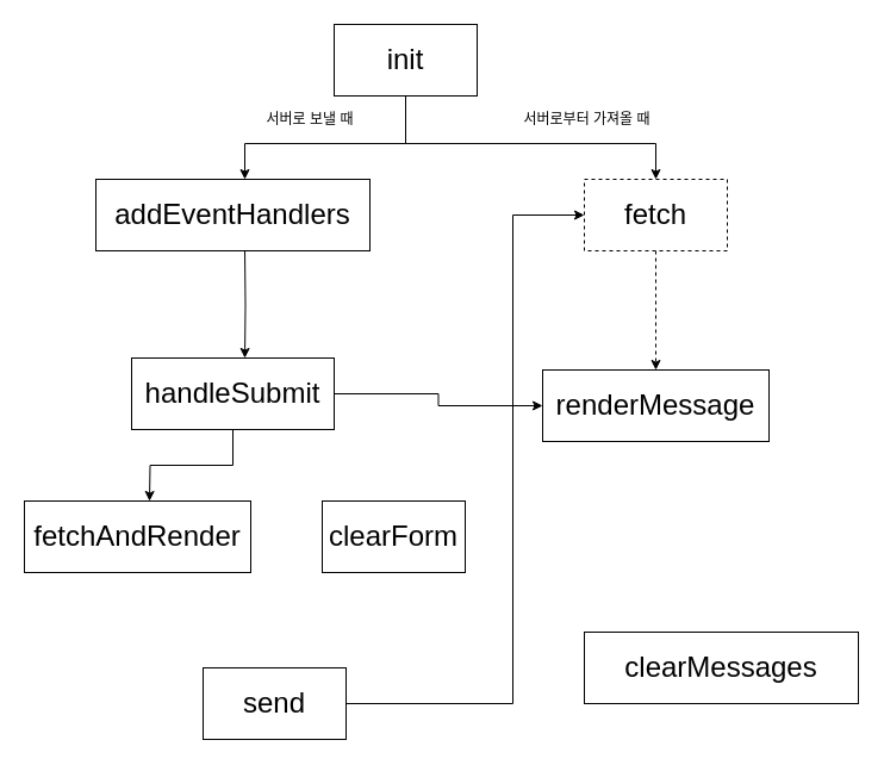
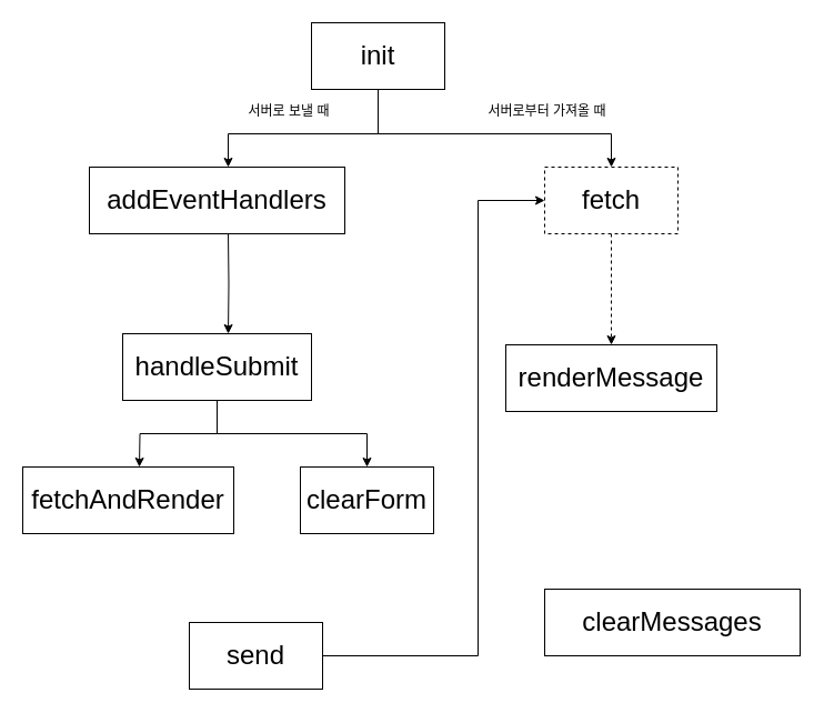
  <mxCell id="0" />
  <mxCell id="1" parent="0" />
  <mxCell id="2" style="edgeStyle=orthogonalEdgeStyle;rounded=0;orthogonalLoop=1;jettySize=auto;html=1;" parent="1" source="4" edge="1"><mxGeometry relative="1" as="geometry"><mxPoint x="205" y="150" as="targetPoint" /><Array as="points"><mxPoint x="340" y="120" /><mxPoint x="205" y="120" /></Array></mxGeometry></mxCell>
  <mxCell id="3" style="edgeStyle=orthogonalEdgeStyle;rounded=0;orthogonalLoop=1;jettySize=auto;html=1;" parent="1" source="4" target="10" edge="1"><mxGeometry relative="1" as="geometry"><Array as="points"><mxPoint x="340" y="120" /><mxPoint x="550" y="120" /></Array></mxGeometry></mxCell>
  <mxCell id="4" value="&lt;font style=&quot;font-size: 24px&quot;&gt;init&lt;/font&gt;" style="rounded=0;whiteSpace=wrap;html=1;" parent="1" vertex="1"><mxGeometry x="280" y="20" width="120" height="60" as="geometry" /></mxCell>
  <mxCell id="5" value="&lt;font style=&quot;font-size: 24px&quot;&gt;clearMessages&lt;/font&gt;" style="rounded=0;whiteSpace=wrap;html=1;" parent="1" vertex="1"><mxGeometry x="490" y="530" width="230" height="60" as="geometry" /></mxCell>
  <mxCell id="6" value="&lt;font style=&quot;font-size: 24px&quot;&gt;clearForm&lt;/font&gt;" style="rounded=0;whiteSpace=wrap;html=1;" parent="1" vertex="1"><mxGeometry x="270" y="420" width="120" height="60" as="geometry" /></mxCell>
  <mxCell id="7" style="edgeStyle=orthogonalEdgeStyle;rounded=0;orthogonalLoop=1;jettySize=auto;html=1;entryX=0.559;entryY=0;entryDx=0;entryDy=0;entryPerimeter=0;" parent="1" target="16" edge="1"><mxGeometry relative="1" as="geometry"><mxPoint x="205.03" y="210" as="sourcePoint" /><mxPoint x="205" y="270" as="targetPoint" /></mxGeometry></mxCell>
  <mxCell id="8" value="&lt;font style=&quot;font-size: 24px&quot;&gt;addEventHandlers&lt;/font&gt;" style="rounded=0;whiteSpace=wrap;html=1;" parent="1" vertex="1"><mxGeometry x="80" y="150" width="230" height="60" as="geometry" /></mxCell>
  <mxCell id="9" style="edgeStyle=orthogonalEdgeStyle;rounded=0;orthogonalLoop=1;jettySize=auto;html=1;dashed=1;" parent="1" source="10" target="17" edge="1"><mxGeometry relative="1" as="geometry" /></mxCell>
  <mxCell id="10" value="&lt;font style=&quot;font-size: 24px&quot;&gt;fetch&lt;/font&gt;" style="rounded=0;whiteSpace=wrap;html=1;dashed=1;" parent="1" vertex="1"><mxGeometry x="490" y="150" width="120" height="60" as="geometry" /></mxCell>
  <mxCell id="11" value="&lt;font style=&quot;font-size: 24px&quot;&gt;fetchAndRender&lt;/font&gt;" style="rounded=0;whiteSpace=wrap;html=1;" parent="1" vertex="1"><mxGeometry x="20" y="420" width="190" height="60" as="geometry" /></mxCell>
  <mxCell id="12" style="edgeStyle=orthogonalEdgeStyle;rounded=0;orthogonalLoop=1;jettySize=auto;html=1;entryX=0;entryY=0.5;entryDx=0;entryDy=0;" parent="1" source="13" target="10" edge="1"><mxGeometry relative="1" as="geometry"><Array as="points"><mxPoint x="430" y="590" /><mxPoint x="430" y="180" /></Array></mxGeometry></mxCell>
  <mxCell id="13" value="&lt;font style=&quot;font-size: 24px&quot;&gt;send&lt;/font&gt;" style="rounded=0;whiteSpace=wrap;html=1;" parent="1" vertex="1"><mxGeometry x="170" y="560" width="120" height="60" as="geometry" /></mxCell>
  <mxCell id="14" style="edgeStyle=orthogonalEdgeStyle;rounded=0;orthogonalLoop=1;jettySize=auto;html=1;entryX=0.5;entryY=0;entryDx=0;entryDy=0;" parent="1" source="16" edge="1"><mxGeometry relative="1" as="geometry"><mxPoint x="125" y="420" as="targetPoint" /></mxGeometry></mxCell>
- <mxCell id="15" style="edgeStyle=orthogonalEdgeStyle;rounded=0;orthogonalLoop=1;jettySize=auto;html=1;" parent="1" source="16" target="17" edge="1"><mxGeometry relative="1" as="geometry" /></mxCell>
+ <mxCell id="15" style="edgeStyle=orthogonalEdgeStyle;rounded=0;orthogonalLoop=1;jettySize=auto;html=1;" parent="1" source="16" target="6" edge="1"><mxGeometry relative="1" as="geometry" /></mxCell>
  <mxCell id="16" value="&lt;font style=&quot;font-size: 24px&quot;&gt;handleSubmit&lt;/font&gt;" style="rounded=0;whiteSpace=wrap;html=1;" parent="1" vertex="1"><mxGeometry x="110" y="300" width="170" height="60" as="geometry" /></mxCell>
  <mxCell id="17" value="&lt;font style=&quot;font-size: 24px&quot;&gt;renderMessage&lt;/font&gt;" style="rounded=0;whiteSpace=wrap;html=1;" parent="1" vertex="1"><mxGeometry x="455" y="310" width="190" height="60" as="geometry" /></mxCell>
  <mxCell id="18" value="서버로부터 가져올 때" style="text;html=1;strokeColor=none;fillColor=none;align=center;verticalAlign=middle;whiteSpace=wrap;rounded=0;" parent="1" vertex="1"><mxGeometry x="430" y="90" width="125" height="20" as="geometry" /></mxCell>
  <mxCell id="19" value="서버로 보낼 때" style="text;html=1;strokeColor=none;fillColor=none;align=center;verticalAlign=middle;whiteSpace=wrap;rounded=0;" parent="1" vertex="1"><mxGeometry x="220" y="90" width="80" height="20" as="geometry" /></mxCell>
